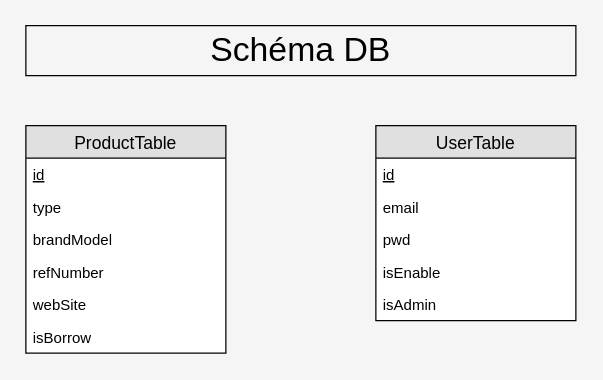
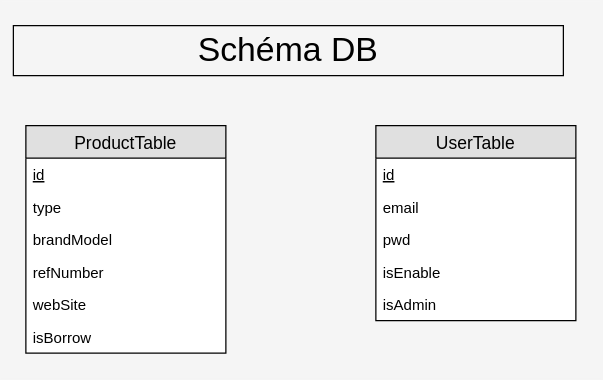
  <mxCell id="0" />
  <mxCell id="1" parent="0" />
  <mxCell id="2" value="UserTable" style="swimlane;fontStyle=0;childLayout=stackLayout;horizontal=1;startSize=26;fillColor=#e0e0e0;horizontalStack=0;resizeParent=1;resizeParentMax=0;resizeLast=0;collapsible=1;marginBottom=0;swimlaneFillColor=#ffffff;align=center;fontSize=14;" parent="1" vertex="1"><mxGeometry x="300" y="100" width="160" height="156" as="geometry" /></mxCell>
  <mxCell id="3" value="id" style="text;strokeColor=none;fillColor=none;spacingLeft=4;spacingRight=4;overflow=hidden;rotatable=0;points=[[0,0.5],[1,0.5]];portConstraint=eastwest;fontSize=12;fontStyle=4" parent="2" vertex="1"><mxGeometry y="26" width="160" height="26" as="geometry" /></mxCell>
  <mxCell id="4" value="email" style="text;strokeColor=none;fillColor=none;spacingLeft=4;spacingRight=4;overflow=hidden;rotatable=0;points=[[0,0.5],[1,0.5]];portConstraint=eastwest;fontSize=12;" parent="2" vertex="1"><mxGeometry y="52" width="160" height="26" as="geometry" /></mxCell>
  <mxCell id="5" value="pwd" style="text;strokeColor=none;fillColor=none;spacingLeft=4;spacingRight=4;overflow=hidden;rotatable=0;points=[[0,0.5],[1,0.5]];portConstraint=eastwest;fontSize=12;" parent="2" vertex="1"><mxGeometry y="78" width="160" height="26" as="geometry" /></mxCell>
  <mxCell id="6" value="isEnable" style="text;strokeColor=none;fillColor=none;spacingLeft=4;spacingRight=4;overflow=hidden;rotatable=0;points=[[0,0.5],[1,0.5]];portConstraint=eastwest;fontSize=12;" parent="2" vertex="1"><mxGeometry y="104" width="160" height="26" as="geometry" /></mxCell>
  <mxCell id="7" value="isAdmin" style="text;strokeColor=none;fillColor=none;spacingLeft=4;spacingRight=4;overflow=hidden;rotatable=0;points=[[0,0.5],[1,0.5]];portConstraint=eastwest;fontSize=12;" parent="2" vertex="1"><mxGeometry y="130" width="160" height="26" as="geometry" /></mxCell>
- <mxCell id="8" value="&lt;font style=&quot;font-size: 27px&quot;&gt;Schéma DB&lt;br&gt;&lt;/font&gt;" style="text;html=1;strokeColor=#000000;fillColor=none;align=center;verticalAlign=middle;whiteSpace=wrap;rounded=0;" parent="1" vertex="1"><mxGeometry x="20" y="20" width="440" height="40" as="geometry" /></mxCell>
+ <mxCell id="8" value="&lt;font style=&quot;font-size: 27px&quot;&gt;Schéma DB&lt;br&gt;&lt;/font&gt;" style="text;html=1;strokeColor=#000000;fillColor=none;align=center;verticalAlign=middle;whiteSpace=wrap;rounded=0;" parent="1" vertex="1"><mxGeometry x="10" y="20" width="440" height="40" as="geometry" /></mxCell>
  <mxCell id="9" value="ProductTable" style="swimlane;fontStyle=0;childLayout=stackLayout;horizontal=1;startSize=26;fillColor=#e0e0e0;horizontalStack=0;resizeParent=1;resizeParentMax=0;resizeLast=0;collapsible=1;marginBottom=0;swimlaneFillColor=#ffffff;align=center;fontSize=14;" parent="1" vertex="1"><mxGeometry x="20" y="100" width="160" height="182" as="geometry" /></mxCell>
  <mxCell id="10" value="id" style="text;strokeColor=none;fillColor=none;spacingLeft=4;spacingRight=4;overflow=hidden;rotatable=0;points=[[0,0.5],[1,0.5]];portConstraint=eastwest;fontSize=12;fontStyle=4" parent="9" vertex="1"><mxGeometry y="26" width="160" height="26" as="geometry" /></mxCell>
  <mxCell id="11" value="type" style="text;strokeColor=none;fillColor=none;spacingLeft=4;spacingRight=4;overflow=hidden;rotatable=0;points=[[0,0.5],[1,0.5]];portConstraint=eastwest;fontSize=12;" parent="9" vertex="1"><mxGeometry y="52" width="160" height="26" as="geometry" /></mxCell>
  <mxCell id="12" value="brandModel" style="text;strokeColor=none;fillColor=none;spacingLeft=4;spacingRight=4;overflow=hidden;rotatable=0;points=[[0,0.5],[1,0.5]];portConstraint=eastwest;fontSize=12;" parent="9" vertex="1"><mxGeometry y="78" width="160" height="26" as="geometry" /></mxCell>
  <mxCell id="13" value="refNumber" style="text;strokeColor=none;fillColor=none;spacingLeft=4;spacingRight=4;overflow=hidden;rotatable=0;points=[[0,0.5],[1,0.5]];portConstraint=eastwest;fontSize=12;" parent="9" vertex="1"><mxGeometry y="104" width="160" height="26" as="geometry" /></mxCell>
  <mxCell id="14" value="webSite" style="text;strokeColor=none;fillColor=none;spacingLeft=4;spacingRight=4;overflow=hidden;rotatable=0;points=[[0,0.5],[1,0.5]];portConstraint=eastwest;fontSize=12;" parent="9" vertex="1"><mxGeometry y="130" width="160" height="26" as="geometry" /></mxCell>
  <mxCell id="15" value="isBorrow" style="text;strokeColor=none;fillColor=none;spacingLeft=4;spacingRight=4;overflow=hidden;rotatable=0;points=[[0,0.5],[1,0.5]];portConstraint=eastwest;fontSize=12;" parent="9" vertex="1"><mxGeometry y="156" width="160" height="26" as="geometry" /></mxCell>
